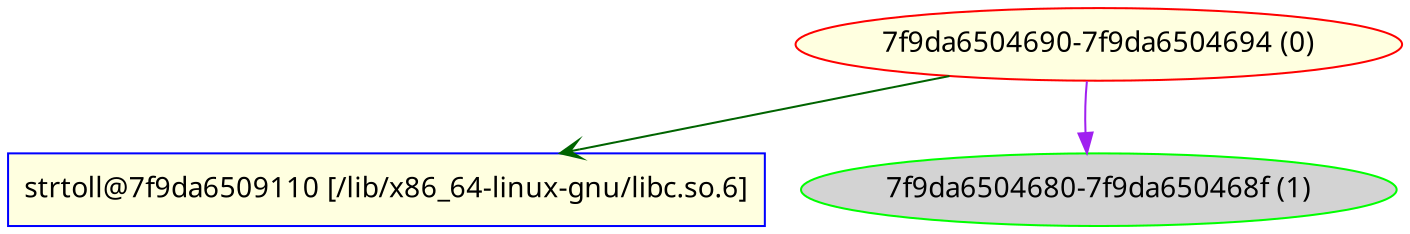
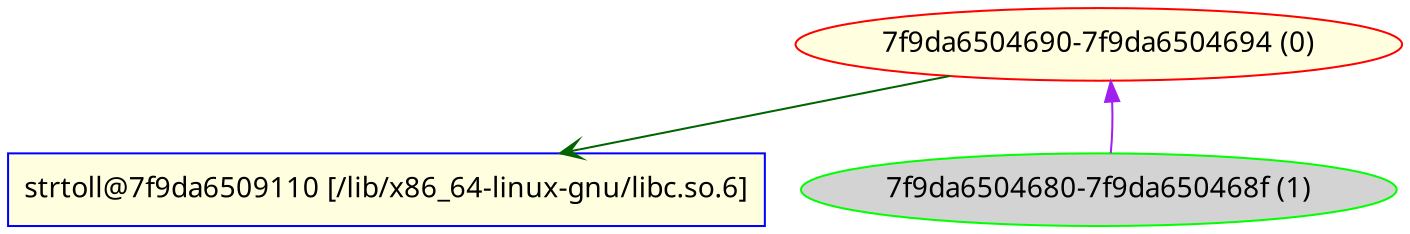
  digraph {
    fontname="Noto Sans"
    node [fillcolor=lightyellow fontname="Noto Sans" style=filled]
    edge [fontname="Noto Sans"]
    n1 [color=red label="7f9da6504690-7f9da6504694 (0)"]
    n2 [color=blue label="strtoll@7f9da6509110 [/lib/x86_64-linux-gnu/libc.so.6]" shape=rectangle]
    n3 [color=green fillcolor=lightgrey label="7f9da6504680-7f9da650468f (1)"]
    n1 -> n2 [arrowhead=vee color=darkgreen]
-   n1 -> n3 [arrowhead=normal color=purple]
+   n3 -> n1 [arrowhead=normal color=purple]
  }
